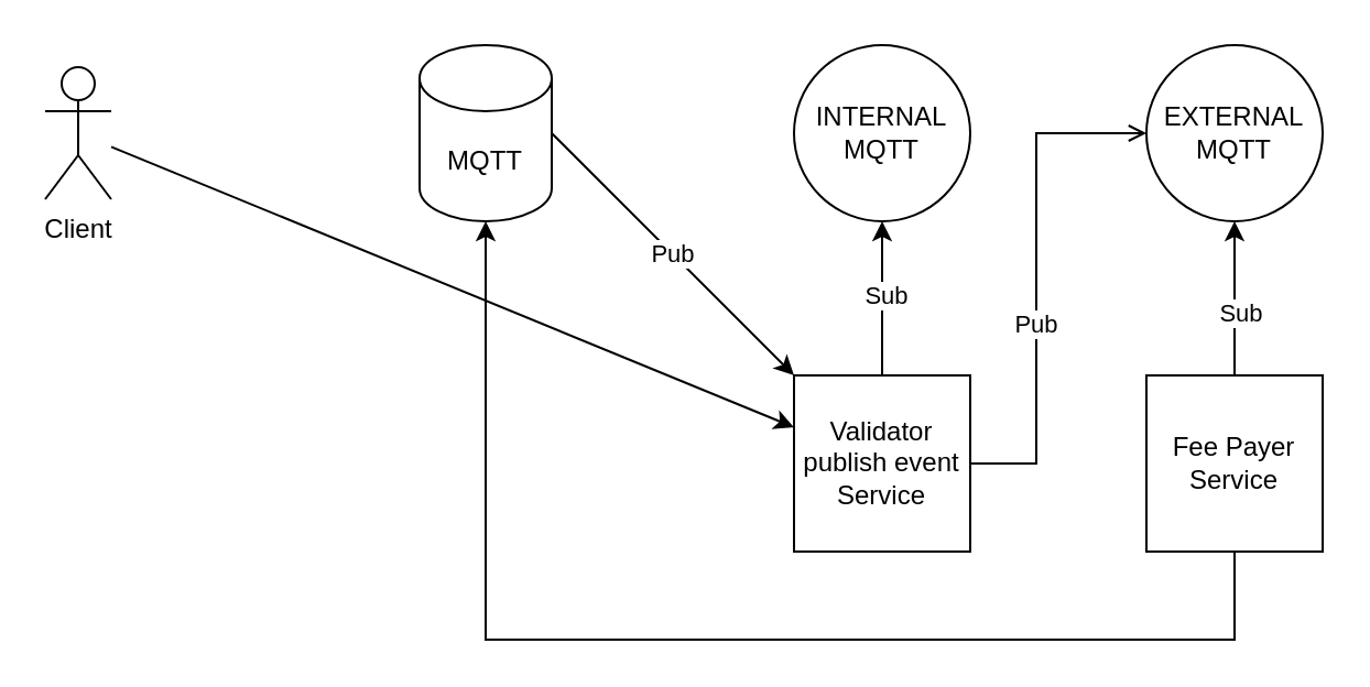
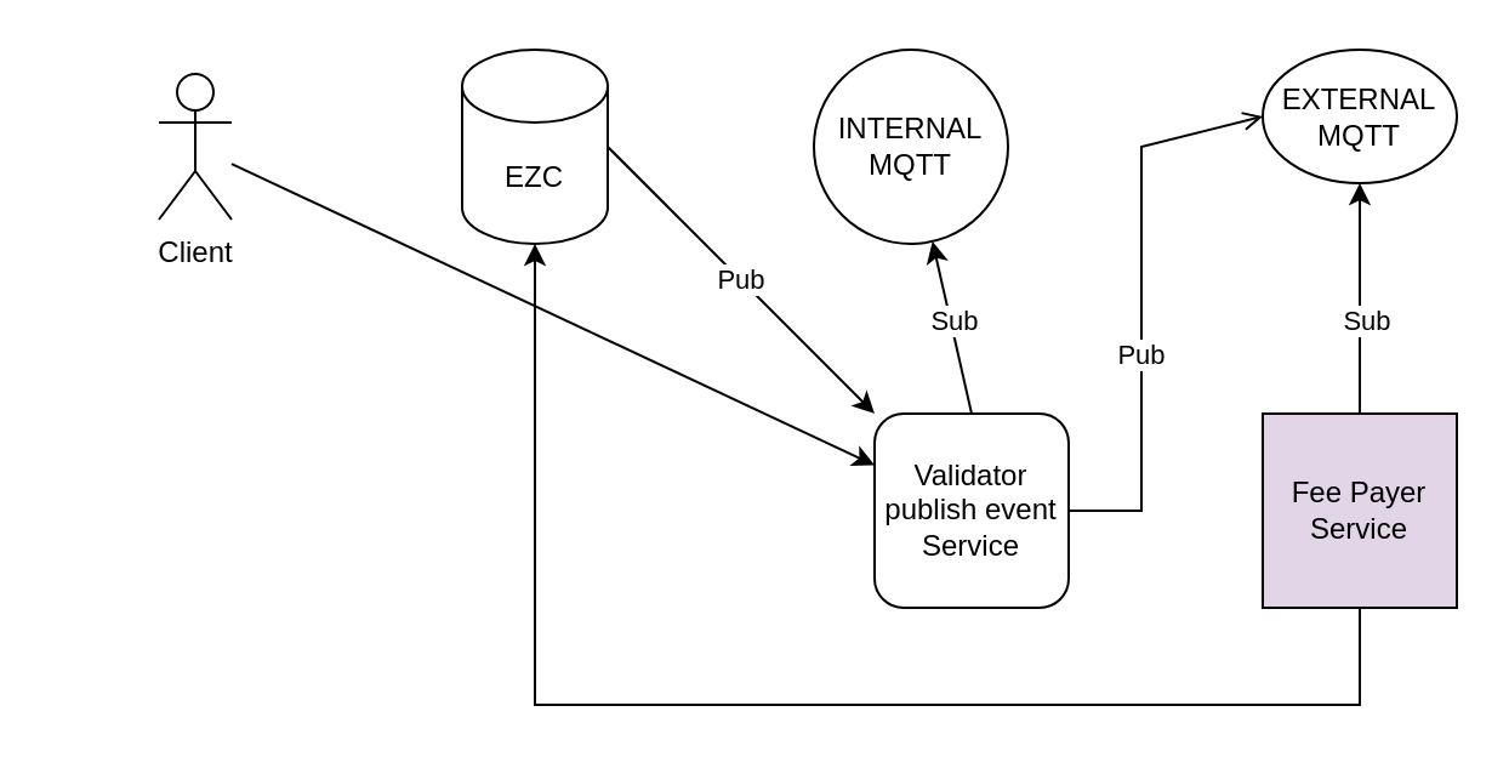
  <mxCell id="0" />
  <mxCell id="1" parent="0" />
- <mxCell id="2" value="Client&lt;br&gt;" style="shape=umlActor;verticalLabelPosition=bottom;verticalAlign=top;html=1;outlineConnect=0;" vertex="1" parent="1"><mxGeometry x="20" y="30" width="30" height="60" as="geometry" /></mxCell>
- <mxCell id="3" value="MQTT" style="shape=cylinder3;whiteSpace=wrap;html=1;boundedLbl=1;backgroundOutline=1;size=15;" vertex="1" parent="1"><mxGeometry x="190" y="20" width="60" height="80" as="geometry" /></mxCell>
+ <mxCell id="2" value="Client&lt;br&gt;" style="shape=umlActor;verticalLabelPosition=bottom;verticalAlign=top;html=1;outlineConnect=0;" vertex="1" parent="1"><mxGeometry x="65" y="30" width="30" height="60" as="geometry" /></mxCell>
+ <mxCell id="3" value="EZC" style="shape=cylinder3;whiteSpace=wrap;html=1;boundedLbl=1;backgroundOutline=1;size=15;" vertex="1" parent="1"><mxGeometry x="190" y="20" width="60" height="80" as="geometry" /></mxCell>
  <mxCell id="4" value="" style="endArrow=classic;html=1;rounded=0;" edge="1" parent="1" source="2" target="7"><mxGeometry width="50" height="50" relative="1" as="geometry"><mxPoint x="360" y="20" as="sourcePoint" /><mxPoint x="410" y="-30" as="targetPoint" /></mxGeometry></mxCell>
- <mxCell id="5" value="INTERNAL &lt;br&gt;MQTT" style="ellipse;whiteSpace=wrap;html=1;aspect=fixed;" vertex="1" parent="1"><mxGeometry x="360" y="20" width="80" height="80" as="geometry" /></mxCell>
+ <mxCell id="5" value="INTERNAL &lt;br&gt;MQTT" style="ellipse;whiteSpace=wrap;html=1;aspect=fixed;" vertex="1" parent="1"><mxGeometry x="335" y="20" width="80" height="80" as="geometry" /></mxCell>
  <mxCell id="6" value="Pub" style="endArrow=classic;html=1;rounded=0;exitX=1;exitY=0.5;exitDx=0;exitDy=0;exitPerimeter=0;" edge="1" parent="1" source="3" target="7"><mxGeometry width="50" height="50" relative="1" as="geometry"><mxPoint x="360" y="10" as="sourcePoint" /><mxPoint x="410" y="-40" as="targetPoint" /></mxGeometry></mxCell>
- <mxCell id="7" value="Validator publish event&lt;br&gt;Service" style="whiteSpace=wrap;html=1;aspect=fixed;" vertex="1" parent="1"><mxGeometry x="360" y="170" width="80" height="80" as="geometry" /></mxCell>
+ <mxCell id="7" value="Validator publish event&lt;br&gt;Service" style="whiteSpace=wrap;html=1;aspect=fixed;rounded=1;" vertex="1" parent="1"><mxGeometry x="360" y="170" width="80" height="80" as="geometry" /></mxCell>
  <mxCell id="8" value="" style="endArrow=classic;html=1;rounded=0;exitX=0.5;exitY=0;exitDx=0;exitDy=0;" edge="1" parent="1" source="7" target="5"><mxGeometry width="50" height="50" relative="1" as="geometry"><mxPoint x="360" y="10" as="sourcePoint" /><mxPoint x="410" y="-40" as="targetPoint" /></mxGeometry></mxCell>
  <mxCell id="9" value="Sub" style="edgeLabel;html=1;align=center;verticalAlign=middle;resizable=0;points=[];" vertex="1" connectable="0" parent="8"><mxGeometry x="0.071" y="-1" relative="1" as="geometry"><mxPoint as="offset" /></mxGeometry></mxCell>
- <mxCell id="10" value="EXTERNAL &lt;br&gt;MQTT" style="ellipse;whiteSpace=wrap;html=1;aspect=fixed;" vertex="1" parent="1"><mxGeometry x="520" y="20" width="80" height="80" as="geometry" /></mxCell>
+ <mxCell id="10" value="EXTERNAL &lt;br&gt;MQTT" style="ellipse;whiteSpace=wrap;html=1;aspect=fixed;" vertex="1" parent="1"><mxGeometry x="520" y="20" width="80" height="55" as="geometry" /></mxCell>
  <mxCell id="11" value="" style="endArrow=open;html=1;rounded=0;exitX=1;exitY=0.5;exitDx=0;exitDy=0;entryX=0;entryY=0.5;entryDx=0;entryDy=0;" edge="1" parent="1" source="7" target="10"><mxGeometry width="50" height="50" relative="1" as="geometry"><mxPoint x="360" y="0" as="sourcePoint" /><mxPoint x="410" y="-50" as="targetPoint" /><Array as="points"><mxPoint x="470" y="210" /><mxPoint x="470" y="110" /><mxPoint x="470" y="60" /></Array></mxGeometry></mxCell>
  <mxCell id="12" value="Pub" style="edgeLabel;html=1;align=center;verticalAlign=middle;resizable=0;points=[];" vertex="1" connectable="0" parent="11"><mxGeometry x="-0.171" y="1" relative="1" as="geometry"><mxPoint y="1" as="offset" /></mxGeometry></mxCell>
- <mxCell id="13" value="Fee Payer&lt;br&gt;Service" style="whiteSpace=wrap;html=1;aspect=fixed;" vertex="1" parent="1"><mxGeometry x="520" y="170" width="80" height="80" as="geometry" /></mxCell>
+ <mxCell id="13" value="Fee Payer&lt;br&gt;Service" style="whiteSpace=wrap;html=1;aspect=fixed;fillColor=#e1d5e7;" vertex="1" parent="1"><mxGeometry x="520" y="170" width="80" height="80" as="geometry" /></mxCell>
  <mxCell id="14" value="" style="endArrow=classic;html=1;rounded=0;entryX=0.5;entryY=1;entryDx=0;entryDy=0;" edge="1" parent="1" source="13" target="10"><mxGeometry width="50" height="50" relative="1" as="geometry"><mxPoint x="360" y="340" as="sourcePoint" /><mxPoint x="410" y="290" as="targetPoint" /></mxGeometry></mxCell>
  <mxCell id="15" value="Sub" style="edgeLabel;html=1;align=center;verticalAlign=middle;resizable=0;points=[];" vertex="1" connectable="0" parent="14"><mxGeometry x="-0.171" y="-2" relative="1" as="geometry"><mxPoint as="offset" /></mxGeometry></mxCell>
  <mxCell id="16" value="" style="endArrow=classic;html=1;rounded=0;exitX=0.5;exitY=1;exitDx=0;exitDy=0;entryX=0.5;entryY=1;entryDx=0;entryDy=0;entryPerimeter=0;" edge="1" parent="1" source="13" target="3"><mxGeometry width="50" height="50" relative="1" as="geometry"><mxPoint x="360" y="220" as="sourcePoint" /><mxPoint x="220" y="290" as="targetPoint" /><Array as="points"><mxPoint x="560" y="290" /><mxPoint x="220" y="290" /></Array></mxGeometry></mxCell>
